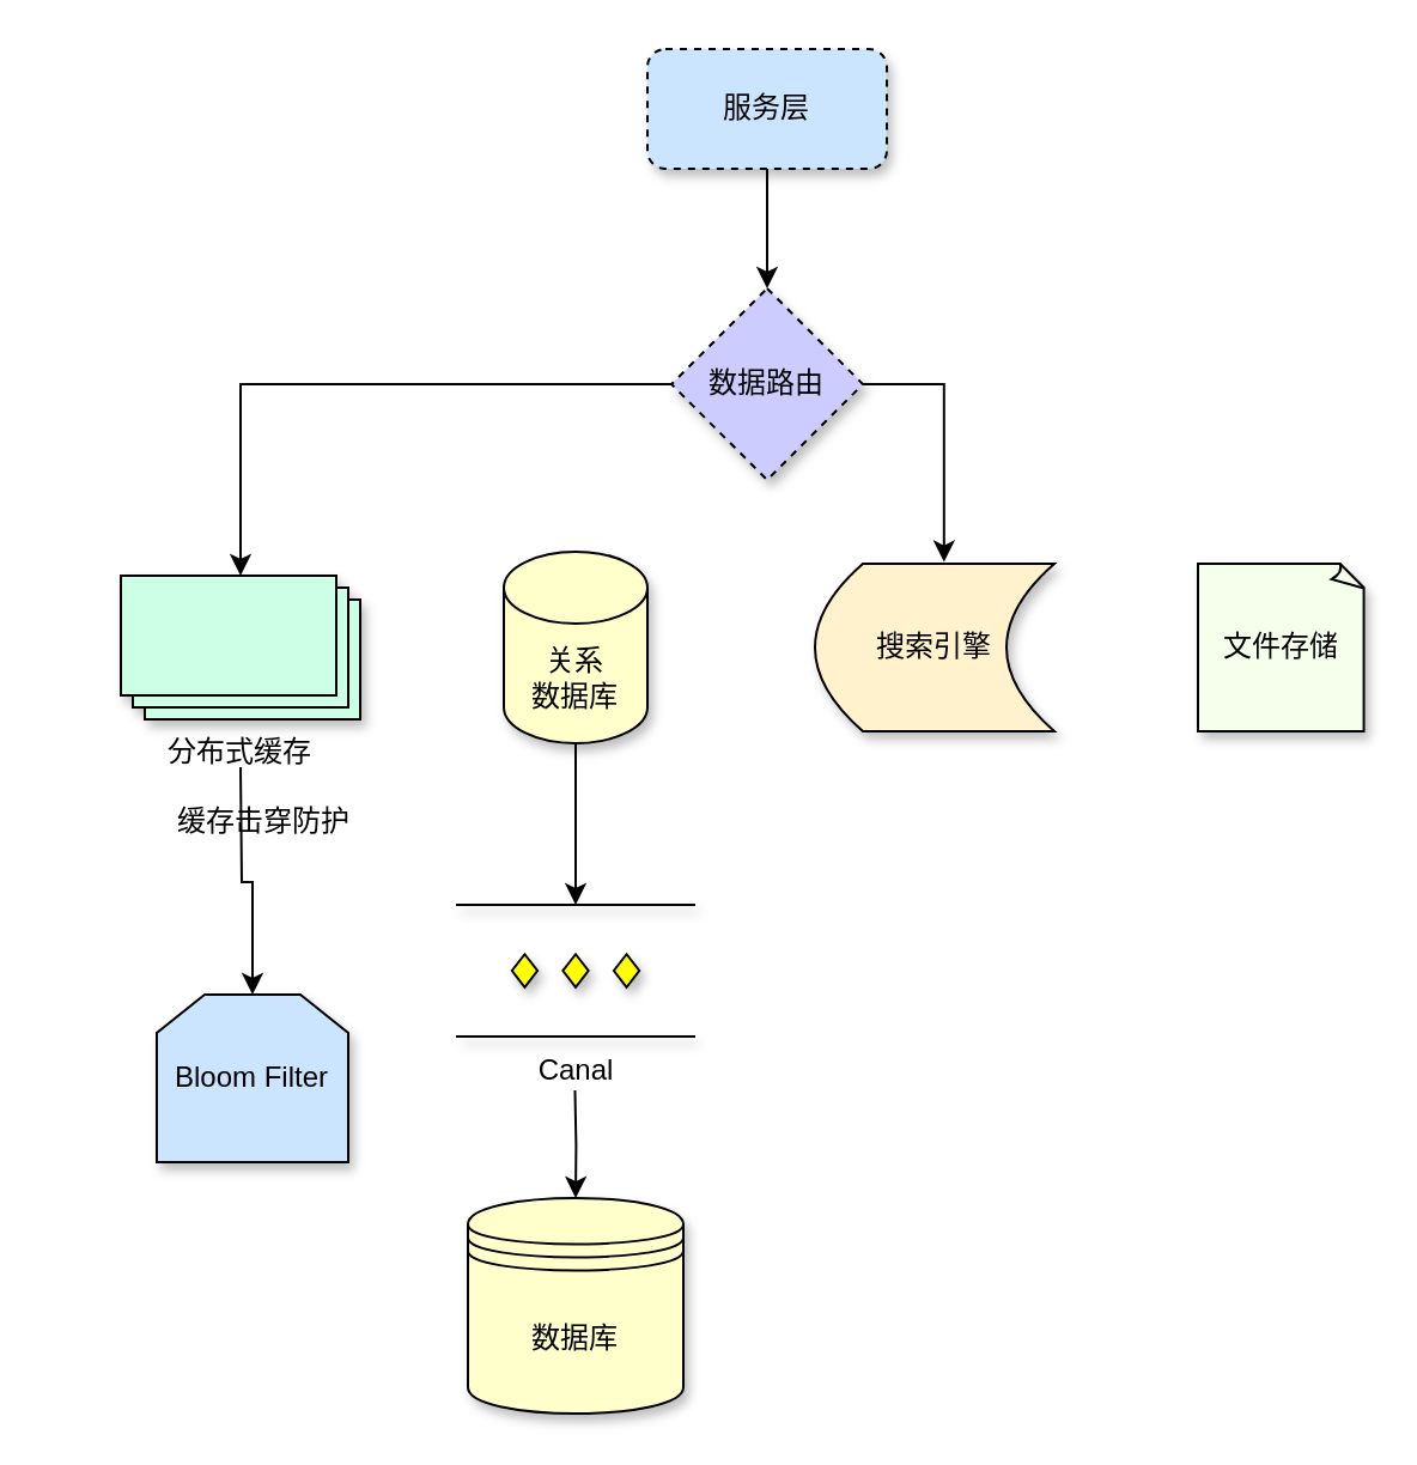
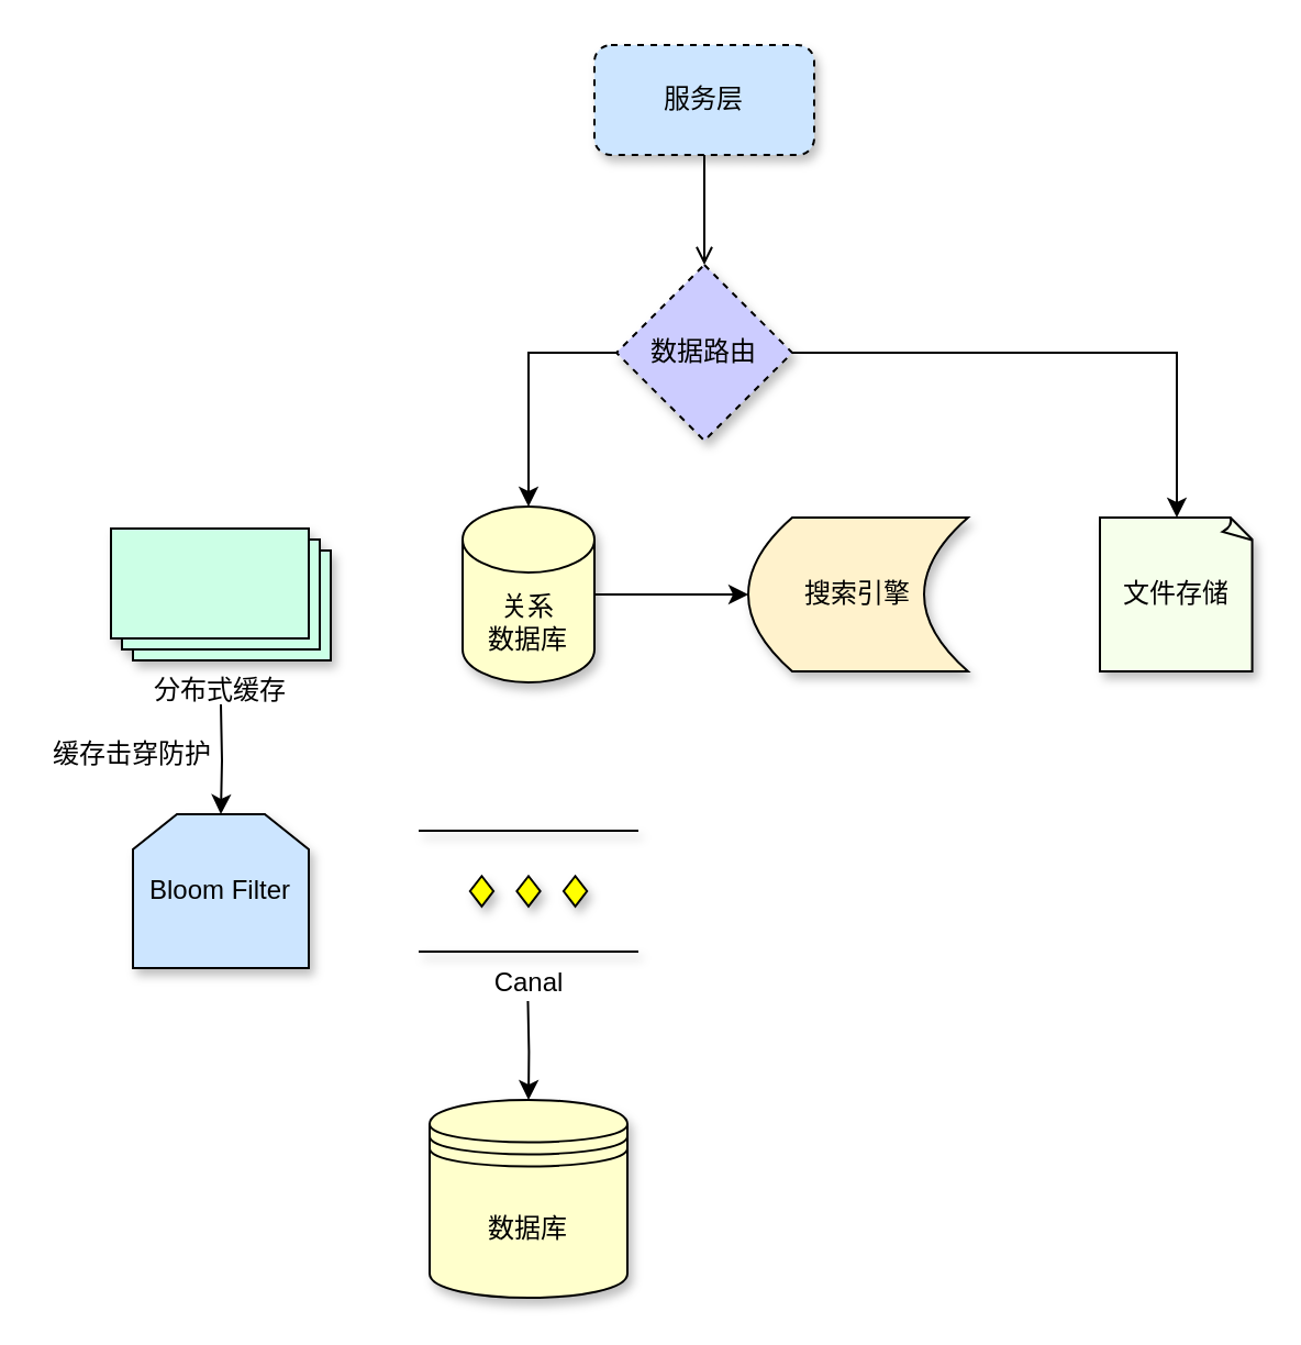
  <mxCell id="0" />
  <mxCell id="1" parent="0" />
  <mxCell id="2" value="" style="group" vertex="1" connectable="0" parent="1"><mxGeometry x="20" y="20" width="550" height="570" as="geometry" /></mxCell>
- <mxCell id="3" style="edgeStyle=orthogonalEdgeStyle;rounded=0;orthogonalLoop=1;jettySize=auto;html=1;exitX=0.5;exitY=1;exitDx=0;exitDy=0;entryX=0.5;entryY=0;entryDx=0;entryDy=0;" edge="1" parent="2" source="4" target="6"><mxGeometry relative="1" as="geometry" /></mxCell>
+ <mxCell id="3" style="edgeStyle=orthogonalEdgeStyle;rounded=0;orthogonalLoop=1;jettySize=auto;html=1;exitX=0.5;exitY=1;exitDx=0;exitDy=0;entryX=0.5;entryY=0;entryDx=0;entryDy=0;endArrow=open;" edge="1" parent="2" source="4" target="6"><mxGeometry relative="1" as="geometry" /></mxCell>
  <mxCell id="4" value="服务层" style="rounded=1;whiteSpace=wrap;html=1;shadow=1;fillColor=#CCE5FF;dashed=1;" vertex="1" parent="2"><mxGeometry x="250" width="100" height="50" as="geometry" /></mxCell>
- <mxCell id="5" style="edgeStyle=orthogonalEdgeStyle;rounded=0;orthogonalLoop=1;jettySize=auto;html=1;exitX=0;exitY=0.5;exitDx=0;exitDy=0;" edge="1" parent="2" source="6" target="8"><mxGeometry relative="1" as="geometry" /></mxCell>
  <mxCell id="6" value="数据路由" style="rhombus;whiteSpace=wrap;html=1;fillColor=#CCCCFF;shadow=1;dashed=1;" vertex="1" parent="2"><mxGeometry x="260" y="100" width="80" height="80" as="geometry" /></mxCell>
  <mxCell id="7" style="edgeStyle=orthogonalEdgeStyle;rounded=0;orthogonalLoop=1;jettySize=auto;html=1;entryX=0.5;entryY=0;entryDx=0;entryDy=0;" edge="1" parent="2" target="11"><mxGeometry relative="1" as="geometry"><mxPoint x="80" y="300" as="sourcePoint" /></mxGeometry></mxCell>
  <mxCell id="8" value="分布式缓存" style="verticalLabelPosition=bottom;verticalAlign=top;html=1;shape=mxgraph.basic.layered_rect;dx=10;outlineConnect=0;whiteSpace=wrap;fillColor=#CCFFE6;shadow=1;" vertex="1" parent="2"><mxGeometry x="30" y="220" width="100" height="60" as="geometry" /></mxCell>
  <mxCell id="9" value="关系&lt;br&gt;数据库" style="shape=cylinder3;whiteSpace=wrap;html=1;boundedLbl=1;backgroundOutline=1;size=15;fillColor=#FFFFCC;shadow=1;" vertex="1" parent="2"><mxGeometry x="190" y="210" width="60" height="80" as="geometry" /></mxCell>
  <mxCell id="10" value="文件存储" style="whiteSpace=wrap;html=1;shape=mxgraph.basic.document;fillColor=#F6FFEB;shadow=1;" vertex="1" parent="2"><mxGeometry x="480" y="215" width="70" height="70" as="geometry" /></mxCell>
- <mxCell id="11" value="Bloom Filter" style="shape=loopLimit;whiteSpace=wrap;html=1;fillColor=#CCE5FF;shadow=1;" vertex="1" parent="2"><mxGeometry x="45" y="395" width="80" height="70" as="geometry" /></mxCell>
+ <mxCell id="11" value="Bloom Filter" style="shape=loopLimit;whiteSpace=wrap;html=1;fillColor=#CCE5FF;shadow=1;" vertex="1" parent="2"><mxGeometry x="40" y="350" width="80" height="70" as="geometry" /></mxCell>
  <mxCell id="12" style="edgeStyle=orthogonalEdgeStyle;rounded=0;orthogonalLoop=1;jettySize=auto;html=1;" edge="1" parent="2"><mxGeometry relative="1" as="geometry"><mxPoint x="219.73" y="435" as="sourcePoint" /><mxPoint x="220" y="480" as="targetPoint" /></mxGeometry></mxCell>
  <mxCell id="13" value="Canal" style="verticalLabelPosition=bottom;verticalAlign=top;html=1;shape=mxgraph.flowchart.parallel_mode;pointerEvents=1;fillColor=#FFFFCC;shadow=1;" vertex="1" parent="2"><mxGeometry x="170" y="357.5" width="100" height="55" as="geometry" /></mxCell>
  <mxCell id="14" value="数据库" style="shape=datastore;whiteSpace=wrap;html=1;fillColor=#FFFFCC;shadow=1;" vertex="1" parent="2"><mxGeometry x="175" y="480" width="90" height="90" as="geometry" /></mxCell>
  <mxCell id="15" value="搜索引擎" style="shape=dataStorage;whiteSpace=wrap;html=1;fixedSize=1;fillColor=#FFF2CC;shadow=1;" vertex="1" parent="2"><mxGeometry x="320" y="215" width="100" height="70" as="geometry" /></mxCell>
- <mxCell id="17" style="edgeStyle=orthogonalEdgeStyle;rounded=0;orthogonalLoop=1;jettySize=auto;html=1;exitX=1;exitY=0.5;exitDx=0;exitDy=0;entryX=0.539;entryY=-0.01;entryDx=0;entryDy=0;entryPerimeter=0;" edge="1" parent="2" source="6" target="15"><mxGeometry relative="1" as="geometry" /></mxCell>
- <mxCell id="18" value="缓存击穿防护" style="text;strokeColor=none;align=center;fillColor=none;html=1;verticalAlign=middle;whiteSpace=wrap;rounded=0;" vertex="1" parent="2"><mxGeometry x="50" y="310" width="80" height="25" as="geometry" /></mxCell>
- <mxCell id="19" style="edgeStyle=orthogonalEdgeStyle;rounded=0;orthogonalLoop=1;jettySize=auto;html=1;entryX=0.5;entryY=0;entryDx=0;entryDy=0;entryPerimeter=0;" edge="1" parent="2" source="9" target="13"><mxGeometry relative="1" as="geometry" /></mxCell>
+ <mxCell id="16" style="edgeStyle=orthogonalEdgeStyle;rounded=0;orthogonalLoop=1;jettySize=auto;html=1;exitX=0;exitY=0.5;exitDx=0;exitDy=0;entryX=0.5;entryY=0;entryDx=0;entryDy=0;entryPerimeter=0;" edge="1" parent="2" source="6" target="9"><mxGeometry relative="1" as="geometry" /></mxCell>
+ <mxCell id="17" style="edgeStyle=orthogonalEdgeStyle;rounded=0;orthogonalLoop=1;jettySize=auto;html=1;exitX=1;exitY=0.5;exitDx=0;exitDy=0;" edge="1" parent="2" source="6" target="10"><mxGeometry relative="1" as="geometry" /></mxCell>
+ <mxCell id="18" value="缓存击穿防护" style="text;strokeColor=none;align=center;fillColor=none;html=1;verticalAlign=middle;whiteSpace=wrap;rounded=0;" vertex="1" parent="2"><mxGeometry y="310" width="80" height="25" as="geometry" /></mxCell>
+ <mxCell id="19" style="edgeStyle=orthogonalEdgeStyle;rounded=0;orthogonalLoop=1;jettySize=auto;html=1;" edge="1" parent="2" source="9" target="15"><mxGeometry relative="1" as="geometry" /></mxCell>
